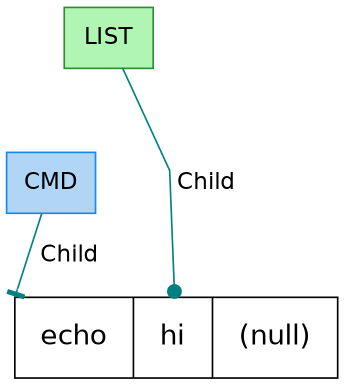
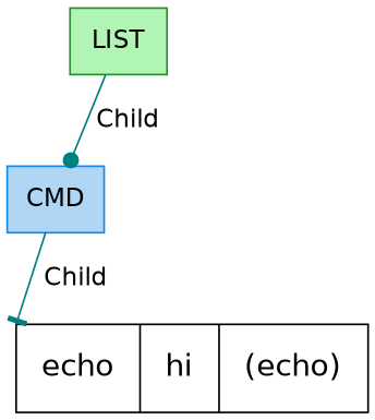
  digraph {
    fontname="DejaVu Sans"
    splines=false
    node [fontname="DejaVu Sans" shape=record style=filled]
    edge [color=teal fontname="DejaVu Sans"]
    n1 [color="#2b8f31" fillcolor="#b0f5b4" label=LIST]
    n2 [color="#1588ed" fillcolor="#b0d5f5" label=CMD]
-   n3 [fontsize=17 label="echo|hi|(null)" margin=0.2 style=""]
-   n1 -> n3 [arrowhead=dot label=" Child"]
+   n3 [fontsize=17 label="echo|hi|(echo)" margin=0.2 style=""]
+   n1 -> n2 [arrowhead=dot label=" Child"]
    n2 -> n3 [arrowhead=tee headport=nw label=" Child"]
  }
